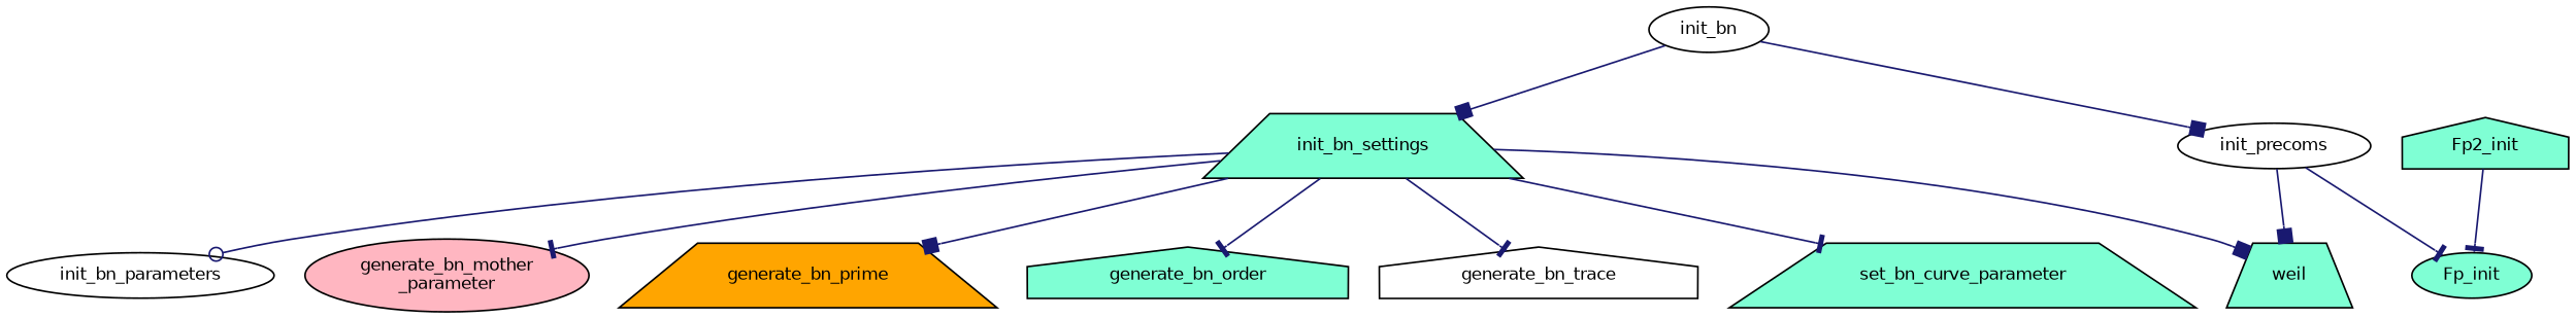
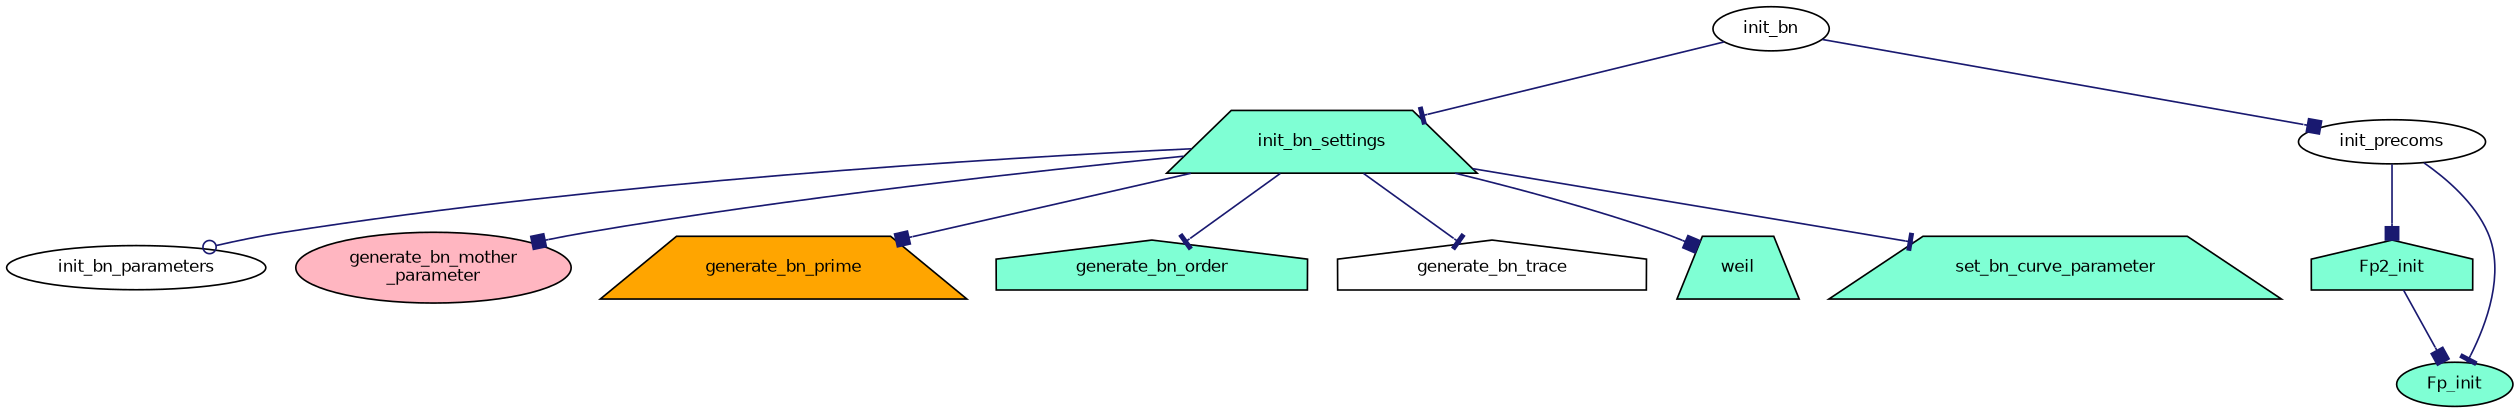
  digraph {
    rankdir=TB
    node [color=black fillcolor=aquamarine fontname=Helvetica fontsize=10 shape=ellipse style=filled]
    edge [arrowhead=tee color=midnightblue fontname=Helvetica fontsize=10 labelfontname=Helvetica labelfontsize=10 style=solid]
    n1 [fillcolor=white fontcolor=black height=0.2 label=init_bn width=0.4]
    n2 [height=0.2 label=init_bn_settings shape=trapezium width=0.4]
    n3 [fillcolor=white height=0.2 label=init_precoms width=0.4]
    n4 [fillcolor=white height=0.2 label=init_bn_parameters width=0.4]
    n5 [fillcolor=lightpink height=0.2 label="generate_bn_mother\l_parameter" width=0.4]
    n6 [fillcolor=orange height=0.2 label=generate_bn_prime shape=trapezium width=0.4]
    n7 [height=0.2 label=generate_bn_order shape=house width=0.4]
    n8 [fillcolor=white height=0.2 label=generate_bn_trace shape=house width=0.4]
    n9 [height=0.2 label=weil shape=trapezium width=0.4]
    n10 [height=0.2 label=set_bn_curve_parameter shape=trapezium width=0.4]
    n11 [height=0.2 label=Fp2_init shape=house width=0.4]
    n12 [height=0.2 label=Fp_init width=0.4]
-   n1 -> n2 [arrowhead=box]
+   n1 -> n2
    n1 -> n3 [arrowhead=box]
    n2 -> n4 [arrowhead=odot]
-   n2 -> n5
+   n2 -> n5 [arrowhead=box]
    n2 -> n6 [arrowhead=box]
    n2 -> n7
    n2 -> n8
    n2 -> n9 [arrowhead=box]
    n2 -> n10
-   n3 -> n9 [arrowhead=box]
+   n3 -> n11 [arrowhead=box]
    n3 -> n12
-   n11 -> n12
+   n11 -> n12 [arrowhead=box]
  }
